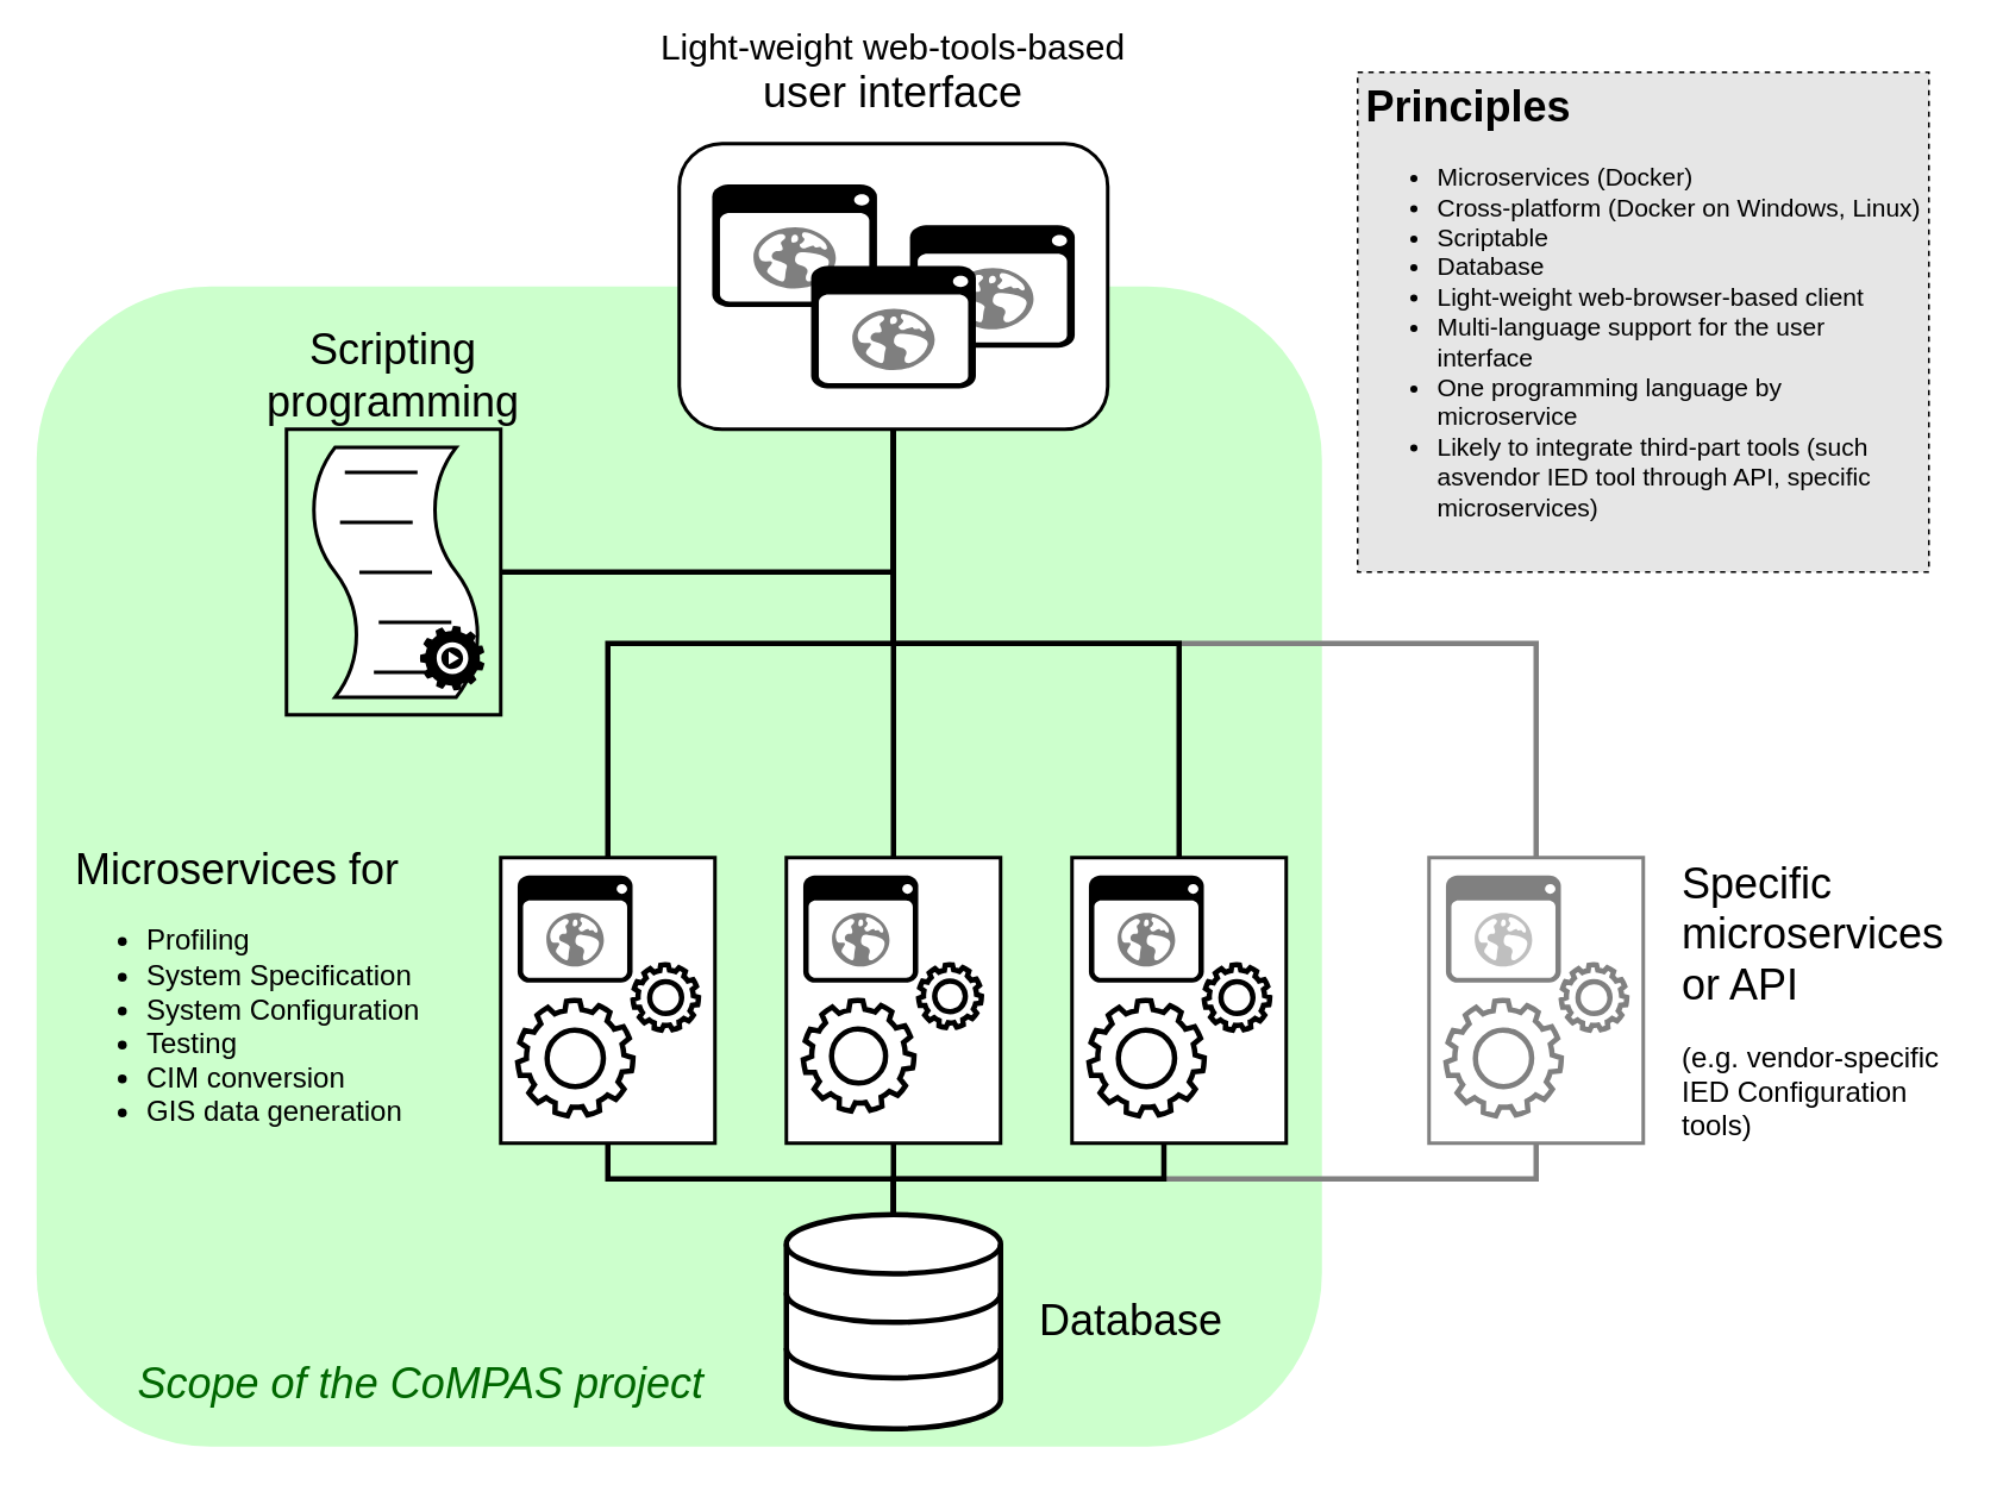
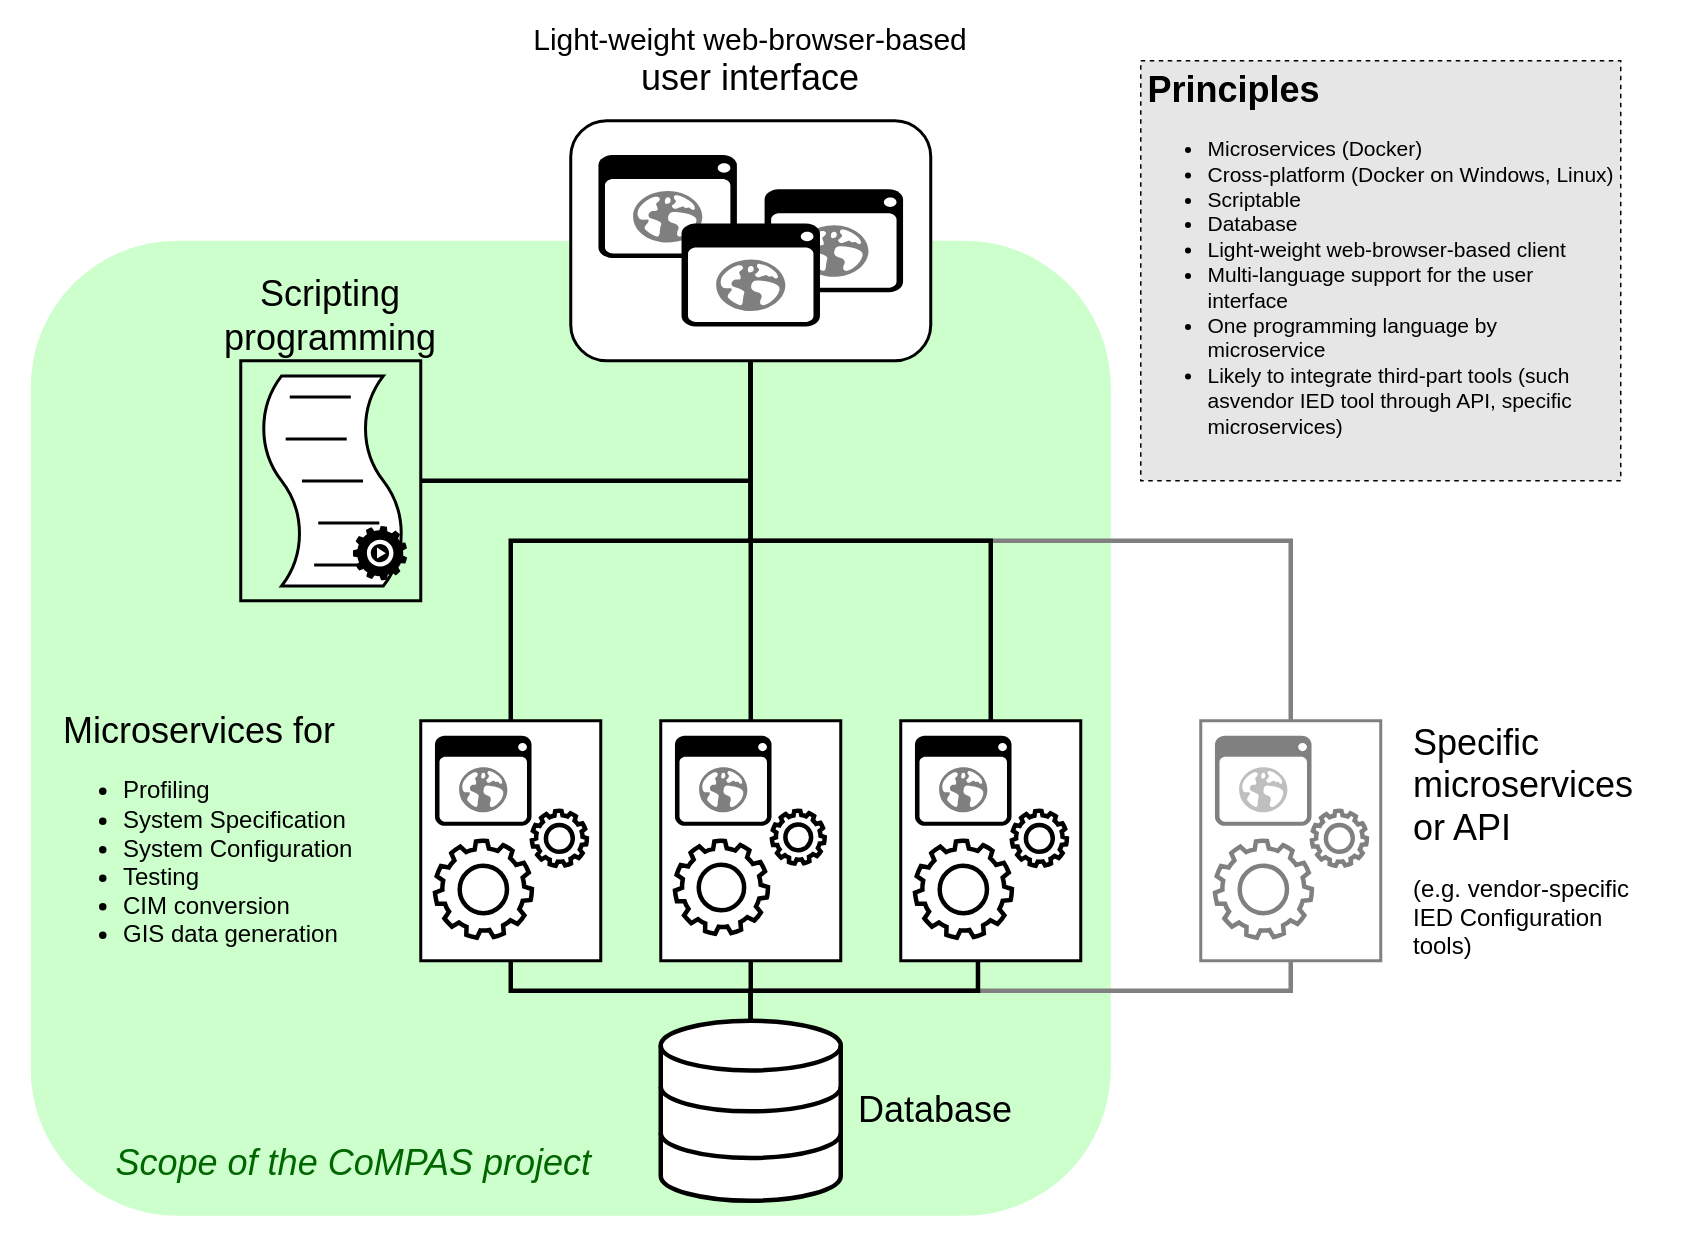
  <mxCell id="0" />
  <mxCell id="1" parent="0" />
  <mxCell id="2" value="" style="rounded=1;whiteSpace=wrap;html=1;shadow=0;strokeColor=none;strokeWidth=2;fillColor=#CCFFCC;" parent="1" vertex="1"><mxGeometry x="20" y="160" width="720" height="650" as="geometry" /></mxCell>
  <mxCell id="3" value="" style="edgeStyle=elbowEdgeStyle;rounded=0;orthogonalLoop=1;jettySize=auto;html=1;elbow=vertical;endArrow=none;endFill=0;strokeWidth=3;entryX=0.5;entryY=1;entryDx=0;entryDy=0;strokeColor=#808080;exitX=0.5;exitY=-0.001;exitDx=0;exitDy=0;exitPerimeter=0;" parent="1" source="5" target="40" edge="1"><mxGeometry relative="1" as="geometry"><mxPoint x="661.72" y="651.44" as="targetPoint" /><mxPoint x="500" y="670" as="sourcePoint" /></mxGeometry></mxCell>
  <mxCell id="4" value="" style="edgeStyle=orthogonalEdgeStyle;rounded=0;orthogonalLoop=1;jettySize=auto;html=1;entryX=0.5;entryY=0;entryDx=0;entryDy=0;exitX=0.5;exitY=1;exitDx=0;exitDy=0;elbow=vertical;endArrow=none;endFill=0;strokeWidth=3;strokeColor=#808080;" parent="1" source="16" target="40" edge="1"><mxGeometry relative="1" as="geometry"><mxPoint x="670" y="490" as="targetPoint" /><mxPoint x="510" y="250" as="sourcePoint" /></mxGeometry></mxCell>
  <mxCell id="5" value="" style="html=1;verticalLabelPosition=bottom;align=center;labelBackgroundColor=#ffffff;verticalAlign=top;strokeWidth=3;strokeColor=#000000;shadow=0;dashed=0;shape=mxgraph.ios7.icons.data;" parent="1" vertex="1"><mxGeometry x="440" y="680" width="120" height="120" as="geometry" /></mxCell>
  <mxCell id="6" value="" style="edgeStyle=elbowEdgeStyle;rounded=0;orthogonalLoop=1;jettySize=auto;html=1;exitX=0.5;exitY=-0.001;exitDx=0;exitDy=0;exitPerimeter=0;elbow=vertical;endArrow=none;endFill=0;strokeWidth=3;entryX=0.429;entryY=1.002;entryDx=0;entryDy=0;entryPerimeter=0;" parent="1" source="5" target="32" edge="1"><mxGeometry relative="1" as="geometry"><mxPoint x="560" y="700" as="targetPoint" /></mxGeometry></mxCell>
  <mxCell id="7" value="" style="edgeStyle=elbowEdgeStyle;rounded=0;orthogonalLoop=1;jettySize=auto;elbow=vertical;html=1;endArrow=none;endFill=0;strokeWidth=3;exitX=0.5;exitY=1;exitDx=0;exitDy=0;" parent="1" source="27" edge="1"><mxGeometry relative="1" as="geometry"><mxPoint x="500" y="680" as="targetPoint" /><mxPoint x="290" y="730" as="sourcePoint" /></mxGeometry></mxCell>
  <mxCell id="8" value="" style="edgeStyle=elbowEdgeStyle;rounded=0;orthogonalLoop=1;jettySize=auto;elbow=vertical;html=1;endArrow=none;endFill=0;strokeWidth=3;entryX=0.5;entryY=1;entryDx=0;entryDy=0;" parent="1" target="21" edge="1"><mxGeometry relative="1" as="geometry"><mxPoint x="500" y="680" as="sourcePoint" /><mxPoint x="500" y="650" as="targetPoint" /></mxGeometry></mxCell>
  <mxCell id="9" value="" style="group" parent="1" vertex="1" connectable="0"><mxGeometry x="160" y="240" width="120" height="160" as="geometry" /></mxCell>
  <mxCell id="10" value="" style="rounded=0;whiteSpace=wrap;html=1;shadow=0;strokeWidth=2;fillColor=none;" parent="9" vertex="1"><mxGeometry width="120.0" height="160" as="geometry" /></mxCell>
  <mxCell id="11" value="" style="shape=mxgraph.bpmn.script_task;html=1;outlineConnect=0;shadow=0;strokeColor=#000000;strokeWidth=2;fillColor=#ffffff;" parent="9" vertex="1"><mxGeometry x="11.37" y="10.13" width="99.578" height="140" as="geometry" /></mxCell>
  <mxCell id="12" value="" style="group" parent="9" vertex="1" connectable="0"><mxGeometry x="74.737" y="110.13" width="36.21" height="40" as="geometry" /></mxCell>
  <mxCell id="13" value="" style="rounded=0;whiteSpace=wrap;html=1;shadow=0;strokeWidth=2;fillColor=#FFFFFF;strokeColor=none;" parent="12" vertex="1"><mxGeometry x="9.053" y="10" width="18.105" height="20" as="geometry" /></mxCell>
  <mxCell id="14" value="" style="html=1;aspect=fixed;strokeColor=none;shadow=0;align=center;verticalAlign=top;fillColor=#000000;shape=mxgraph.gcp2.play_gear" parent="12" vertex="1"><mxGeometry width="36.21" height="36.21" as="geometry" /></mxCell>
  <mxCell id="15" value="" style="group" parent="1" vertex="1" connectable="0"><mxGeometry x="380" y="80" width="240" height="160" as="geometry" /></mxCell>
  <mxCell id="16" value="" style="rounded=1;whiteSpace=wrap;html=1;shadow=0;strokeWidth=2;fillColor=#FFFFFF;" parent="15" vertex="1"><mxGeometry width="240" height="160" as="geometry" /></mxCell>
  <mxCell id="17" value="" style="shadow=0;dashed=0;html=1;strokeColor=none;fillColor=#000000;labelPosition=center;verticalLabelPosition=bottom;verticalAlign=top;align=center;outlineConnect=0;shape=mxgraph.veeam.2d.web_ui;" parent="15" vertex="1"><mxGeometry x="18.462" y="22.857" width="92.308" height="68.571" as="geometry" /></mxCell>
  <mxCell id="18" value="" style="shadow=0;dashed=0;html=1;strokeColor=none;fillColor=#000000;labelPosition=center;verticalLabelPosition=bottom;verticalAlign=top;align=center;outlineConnect=0;shape=mxgraph.veeam.2d.web_ui;" parent="15" vertex="1"><mxGeometry x="129.231" y="45.714" width="92.308" height="68.571" as="geometry" /></mxCell>
  <mxCell id="19" value="" style="shadow=0;dashed=0;html=1;strokeColor=none;fillColor=#000000;labelPosition=center;verticalLabelPosition=bottom;verticalAlign=top;align=center;outlineConnect=0;shape=mxgraph.veeam.2d.web_ui;" parent="15" vertex="1"><mxGeometry x="73.846" y="68.571" width="92.308" height="68.571" as="geometry" /></mxCell>
  <mxCell id="20" value="" style="group" parent="1" vertex="1" connectable="0"><mxGeometry x="440" y="480" width="120" height="160" as="geometry" /></mxCell>
  <mxCell id="21" value="" style="rounded=0;whiteSpace=wrap;html=1;shadow=0;strokeWidth=2;fillColor=#FFFFFF;" parent="20" vertex="1"><mxGeometry width="120.0" height="160" as="geometry" /></mxCell>
  <mxCell id="22" value="" style="html=1;aspect=fixed;strokeColor=#000000;shadow=0;align=center;verticalAlign=top;fillColor=none;shape=mxgraph.gcp2.gear;strokeWidth=3;" parent="20" vertex="1"><mxGeometry x="74.086" y="60" width="35.216" height="35.216" as="geometry" /></mxCell>
  <mxCell id="23" value="" style="shadow=0;dashed=0;html=1;strokeColor=none;fillColor=#000000;labelPosition=center;verticalLabelPosition=bottom;verticalAlign=top;align=center;outlineConnect=0;shape=mxgraph.veeam.2d.web_ui;" parent="20" vertex="1"><mxGeometry x="9.471" y="10" width="64.375" height="60" as="geometry" /></mxCell>
  <mxCell id="24" value="" style="html=1;aspect=fixed;strokeColor=#000000;shadow=0;align=center;verticalAlign=top;fillColor=none;shape=mxgraph.gcp2.gear;strokeWidth=3;" parent="20" vertex="1"><mxGeometry x="9.471" y="80" width="62.031" height="62.031" as="geometry" /></mxCell>
  <mxCell id="25" value="" style="edgeStyle=orthogonalEdgeStyle;rounded=0;orthogonalLoop=1;jettySize=auto;html=1;entryX=1;entryY=0.5;entryDx=0;entryDy=0;exitX=0.5;exitY=1;exitDx=0;exitDy=0;elbow=vertical;endArrow=none;endFill=0;strokeWidth=3;" parent="1" source="16" target="10" edge="1"><mxGeometry relative="1" as="geometry"><mxPoint x="570" y="626.19" as="targetPoint" /><mxPoint x="240" y="720" as="sourcePoint" /></mxGeometry></mxCell>
  <mxCell id="26" value="" style="group" parent="1" vertex="1" connectable="0"><mxGeometry x="280" y="480" width="120" height="160" as="geometry" /></mxCell>
  <mxCell id="27" value="" style="rounded=0;whiteSpace=wrap;html=1;shadow=0;strokeWidth=2;fillColor=#FFFFFF;" parent="26" vertex="1"><mxGeometry width="120" height="160" as="geometry" /></mxCell>
  <mxCell id="28" value="" style="html=1;aspect=fixed;strokeColor=#000000;shadow=0;align=center;verticalAlign=top;fillColor=none;shape=mxgraph.gcp2.gear;strokeWidth=3;" parent="26" vertex="1"><mxGeometry x="74.086" y="60" width="36.683" height="36.683" as="geometry" /></mxCell>
  <mxCell id="29" value="" style="shadow=0;dashed=0;html=1;strokeColor=none;fillColor=#000000;labelPosition=center;verticalLabelPosition=bottom;verticalAlign=top;align=center;outlineConnect=0;shape=mxgraph.veeam.2d.web_ui;" parent="26" vertex="1"><mxGeometry x="9.471" y="10" width="64.375" height="60" as="geometry" /></mxCell>
  <mxCell id="30" value="" style="html=1;aspect=fixed;strokeColor=#000000;shadow=0;align=center;verticalAlign=top;fillColor=none;shape=mxgraph.gcp2.gear;strokeWidth=3;" parent="26" vertex="1"><mxGeometry x="9.471" y="80" width="64.615" height="64.615" as="geometry" /></mxCell>
  <mxCell id="31" value="" style="group" parent="1" vertex="1" connectable="0"><mxGeometry x="600" y="480" width="120" height="160" as="geometry" /></mxCell>
  <mxCell id="32" value="" style="rounded=0;whiteSpace=wrap;html=1;shadow=0;strokeWidth=2;fillColor=#FFFFFF;" parent="31" vertex="1"><mxGeometry width="120" height="160" as="geometry" /></mxCell>
  <mxCell id="33" value="" style="html=1;aspect=fixed;strokeColor=#000000;shadow=0;align=center;verticalAlign=top;fillColor=none;shape=mxgraph.gcp2.gear;strokeWidth=3;" parent="31" vertex="1"><mxGeometry x="74.086" y="60" width="36.683" height="36.683" as="geometry" /></mxCell>
  <mxCell id="34" value="" style="shadow=0;dashed=0;html=1;strokeColor=none;fillColor=#000000;labelPosition=center;verticalLabelPosition=bottom;verticalAlign=top;align=center;outlineConnect=0;shape=mxgraph.veeam.2d.web_ui;" parent="31" vertex="1"><mxGeometry x="9.471" y="10" width="64.375" height="60" as="geometry" /></mxCell>
  <mxCell id="35" value="" style="html=1;aspect=fixed;strokeColor=#000000;shadow=0;align=center;verticalAlign=top;fillColor=none;shape=mxgraph.gcp2.gear;strokeWidth=3;" parent="31" vertex="1"><mxGeometry x="9.471" y="80" width="64.615" height="64.615" as="geometry" /></mxCell>
  <mxCell id="36" value="" style="edgeStyle=orthogonalEdgeStyle;rounded=0;orthogonalLoop=1;jettySize=auto;html=1;entryX=0.5;entryY=0;entryDx=0;entryDy=0;exitX=0.5;exitY=1;exitDx=0;exitDy=0;elbow=vertical;endArrow=none;endFill=0;strokeWidth=3;" parent="1" source="16" target="21" edge="1"><mxGeometry relative="1" as="geometry"><mxPoint x="730" y="370" as="targetPoint" /><mxPoint x="512" y="250" as="sourcePoint" /></mxGeometry></mxCell>
  <mxCell id="37" value="" style="edgeStyle=orthogonalEdgeStyle;rounded=0;orthogonalLoop=1;jettySize=auto;html=1;entryX=0.5;entryY=0;entryDx=0;entryDy=0;exitX=0.5;exitY=1;exitDx=0;exitDy=0;elbow=vertical;endArrow=none;endFill=0;strokeWidth=3;" parent="1" source="16" target="27" edge="1"><mxGeometry relative="1" as="geometry"><mxPoint x="510" y="490" as="targetPoint" /><mxPoint x="510" y="250" as="sourcePoint" /></mxGeometry></mxCell>
  <mxCell id="38" value="" style="edgeStyle=orthogonalEdgeStyle;rounded=0;orthogonalLoop=1;jettySize=auto;html=1;entryX=0.5;entryY=0;entryDx=0;entryDy=0;exitX=0.5;exitY=1;exitDx=0;exitDy=0;elbow=vertical;endArrow=none;endFill=0;strokeWidth=3;" parent="1" source="16" target="32" edge="1"><mxGeometry relative="1" as="geometry"><mxPoint x="350" y="490" as="targetPoint" /><mxPoint x="510" y="250" as="sourcePoint" /></mxGeometry></mxCell>
  <mxCell id="39" value="" style="group" parent="1" vertex="1" connectable="0"><mxGeometry x="800" y="480" width="120" height="160" as="geometry" /></mxCell>
  <mxCell id="40" value="" style="rounded=0;whiteSpace=wrap;html=1;shadow=0;strokeWidth=2;fillColor=#FFFFFF;strokeColor=#808080;" parent="39" vertex="1"><mxGeometry width="120" height="160" as="geometry" /></mxCell>
  <mxCell id="41" value="" style="html=1;aspect=fixed;strokeColor=#808080;shadow=0;align=center;verticalAlign=top;fillColor=none;shape=mxgraph.gcp2.gear;strokeWidth=3;" parent="39" vertex="1"><mxGeometry x="74.086" y="60" width="36.683" height="36.683" as="geometry" /></mxCell>
  <mxCell id="42" value="" style="shadow=0;dashed=0;html=1;strokeColor=none;fillColor=#808080;labelPosition=center;verticalLabelPosition=bottom;verticalAlign=top;align=center;outlineConnect=0;shape=mxgraph.veeam.2d.web_ui;" parent="39" vertex="1"><mxGeometry x="9.471" y="10" width="64.375" height="60" as="geometry" /></mxCell>
  <mxCell id="43" value="" style="html=1;aspect=fixed;strokeColor=#808080;shadow=0;align=center;verticalAlign=top;fillColor=none;shape=mxgraph.gcp2.gear;strokeWidth=3;" parent="39" vertex="1"><mxGeometry x="9.471" y="80" width="64.615" height="64.615" as="geometry" /></mxCell>
- <mxCell id="44" value="&lt;div&gt;&lt;font style=&quot;font-size: 20px&quot;&gt;Light-weight&lt;/font&gt;&lt;font style=&quot;font-size: 20px&quot;&gt;&lt;font style=&quot;font-size: 20px&quot;&gt; web-tools-based&lt;/font&gt;&lt;/font&gt;&lt;/div&gt;&lt;div&gt;&lt;font style=&quot;font-size: 20px&quot; size=&quot;1&quot;&gt;&lt;font style=&quot;font-size: 24px&quot;&gt;user interface&lt;/font&gt;&lt;/font&gt;&lt;/div&gt;" style="text;html=1;strokeColor=none;fillColor=none;align=center;verticalAlign=middle;whiteSpace=wrap;rounded=0;shadow=0;" parent="1" vertex="1"><mxGeometry x="350" y="20" width="300" height="40" as="geometry" /></mxCell>
+ <mxCell id="44" value="&lt;div&gt;&lt;font style=&quot;font-size: 20px&quot;&gt;Light-weight&lt;/font&gt;&lt;font style=&quot;font-size: 20px&quot;&gt;&lt;font style=&quot;font-size: 20px&quot;&gt; web-browser-based&lt;/font&gt;&lt;/font&gt;&lt;/div&gt;&lt;div&gt;&lt;font style=&quot;font-size: 20px&quot; size=&quot;1&quot;&gt;&lt;font style=&quot;font-size: 24px&quot;&gt;user interface&lt;/font&gt;&lt;/font&gt;&lt;/div&gt;" style="text;html=1;strokeColor=none;fillColor=none;align=center;verticalAlign=middle;whiteSpace=wrap;rounded=0;shadow=0;" parent="1" vertex="1"><mxGeometry x="350" y="20" width="300" height="40" as="geometry" /></mxCell>
  <mxCell id="45" value="&lt;div align=&quot;left&quot;&gt;&lt;i&gt;&lt;font style=&quot;font-size: 24px&quot; color=&quot;#006600&quot;&gt;Scope of the CoMPAS project&lt;/font&gt;&lt;/i&gt;&lt;br&gt;&lt;/div&gt;" style="text;html=1;strokeColor=none;fillColor=none;align=left;verticalAlign=middle;whiteSpace=wrap;rounded=0;shadow=0;" parent="1" vertex="1"><mxGeometry x="75" y="760" width="347.5" height="30" as="geometry" /></mxCell>
- <mxCell id="46" value="&lt;div align=&quot;left&quot;&gt;&lt;font style=&quot;font-size: 24px&quot;&gt;Database&lt;/font&gt;&lt;/div&gt;" style="text;html=1;strokeColor=none;fillColor=none;align=left;verticalAlign=middle;whiteSpace=wrap;rounded=0;shadow=0;" parent="1" vertex="1"><mxGeometry x="580" y="720" width="160" height="40" as="geometry" /></mxCell>
+ <mxCell id="46" value="&lt;div align=&quot;left&quot;&gt;&lt;font style=&quot;font-size: 24px&quot;&gt;Database&lt;/font&gt;&lt;/div&gt;" style="text;html=1;strokeColor=none;fillColor=none;align=left;verticalAlign=middle;whiteSpace=wrap;rounded=0;shadow=0;" parent="1" vertex="1"><mxGeometry x="570" y="720" width="160" height="40" as="geometry" /></mxCell>
  <mxCell id="47" value="&lt;div style=&quot;font-size: 16px&quot;&gt;&lt;font style=&quot;font-size: 24px&quot;&gt;Microservices for&lt;/font&gt;&lt;br&gt;&lt;ul&gt;&lt;li&gt;&lt;span&gt;Profiling&lt;/span&gt;&lt;/li&gt;&lt;li&gt;&lt;span&gt;System Specification&lt;/span&gt;&lt;/li&gt;&lt;li&gt;&lt;span&gt;System Configuration&lt;/span&gt;&lt;/li&gt;&lt;li&gt;&lt;span&gt;Testing&lt;/span&gt;&lt;/li&gt;&lt;li&gt;&lt;span&gt;CIM conversion&lt;/span&gt;&lt;/li&gt;&lt;li&gt;&lt;span&gt;GIS data generation&lt;/span&gt;&lt;/li&gt;&lt;/ul&gt;&lt;/div&gt;" style="text;html=1;strokeColor=none;fillColor=none;align=left;verticalAlign=middle;whiteSpace=wrap;rounded=0;shadow=0;" parent="1" vertex="1"><mxGeometry x="40" y="480" width="220" height="160" as="geometry" /></mxCell>
  <mxCell id="48" value="&lt;p style=&quot;font-size: 16px&quot; align=&quot;left&quot;&gt;&lt;font style=&quot;font-size: 16px&quot; size=&quot;1&quot; face=&quot;Helvetica&quot;&gt;&lt;span style=&quot;font-size: 24px&quot;&gt;Specific microservices or API &lt;/span&gt;&lt;/font&gt;&lt;/p&gt;&lt;p style=&quot;font-size: 16px&quot; align=&quot;left&quot;&gt;&lt;font style=&quot;font-size: 16px&quot; face=&quot;Helvetica&quot;&gt;&lt;span&gt;(e.g. vendor-specific IED Configuration tools)&lt;/span&gt;&lt;/font&gt;&lt;/p&gt;" style="text;html=1;strokeColor=none;fillColor=none;align=left;verticalAlign=middle;whiteSpace=wrap;rounded=0;shadow=0;" parent="1" vertex="1"><mxGeometry x="940" y="480" width="160" height="160" as="geometry" /></mxCell>
  <mxCell id="49" value="&lt;font style=&quot;font-size: 24px&quot;&gt;Scripting programming &lt;br&gt;&lt;/font&gt;" style="text;html=1;strokeColor=none;fillColor=none;align=center;verticalAlign=middle;whiteSpace=wrap;rounded=0;shadow=0;" parent="1" vertex="1"><mxGeometry x="120" y="190" width="200" height="40" as="geometry" /></mxCell>
  <mxCell id="50" value="&lt;h1&gt;Principles&lt;/h1&gt;&lt;p&gt;&lt;/p&gt;&lt;ul style=&quot;font-size: 14px&quot;&gt;&lt;li&gt;&lt;span&gt;Microservices (Docker)&lt;/span&gt;&lt;/li&gt;&lt;li&gt;&lt;span&gt;Cross-platform (Docker on Windows, Linux)&lt;/span&gt;&lt;/li&gt;&lt;li&gt;&lt;span&gt;Scriptable&lt;/span&gt;&lt;/li&gt;&lt;li&gt;&lt;span&gt;Database&lt;/span&gt;&lt;/li&gt;&lt;li&gt;&lt;span&gt;Light-weight web-browser-based client&lt;/span&gt;&lt;/li&gt;&lt;li&gt;&lt;span&gt;Multi-language support for the user interface&lt;/span&gt;&lt;/li&gt;&lt;li&gt;&lt;span&gt;One programming language by microservice&lt;/span&gt;&lt;/li&gt;&lt;li&gt;&lt;span&gt;Likely to integrate third-part tools (such asvendor IED tool through API, specific microservices)&lt;/span&gt;&lt;/li&gt;&lt;/ul&gt;" style="text;html=1;strokeColor=#000000;fillColor=#E6E6E6;spacing=5;spacingTop=-20;whiteSpace=wrap;overflow=hidden;rounded=0;shadow=0;dashed=1;" vertex="1" parent="1"><mxGeometry x="760" y="40" width="320" height="280" as="geometry" /></mxCell>
